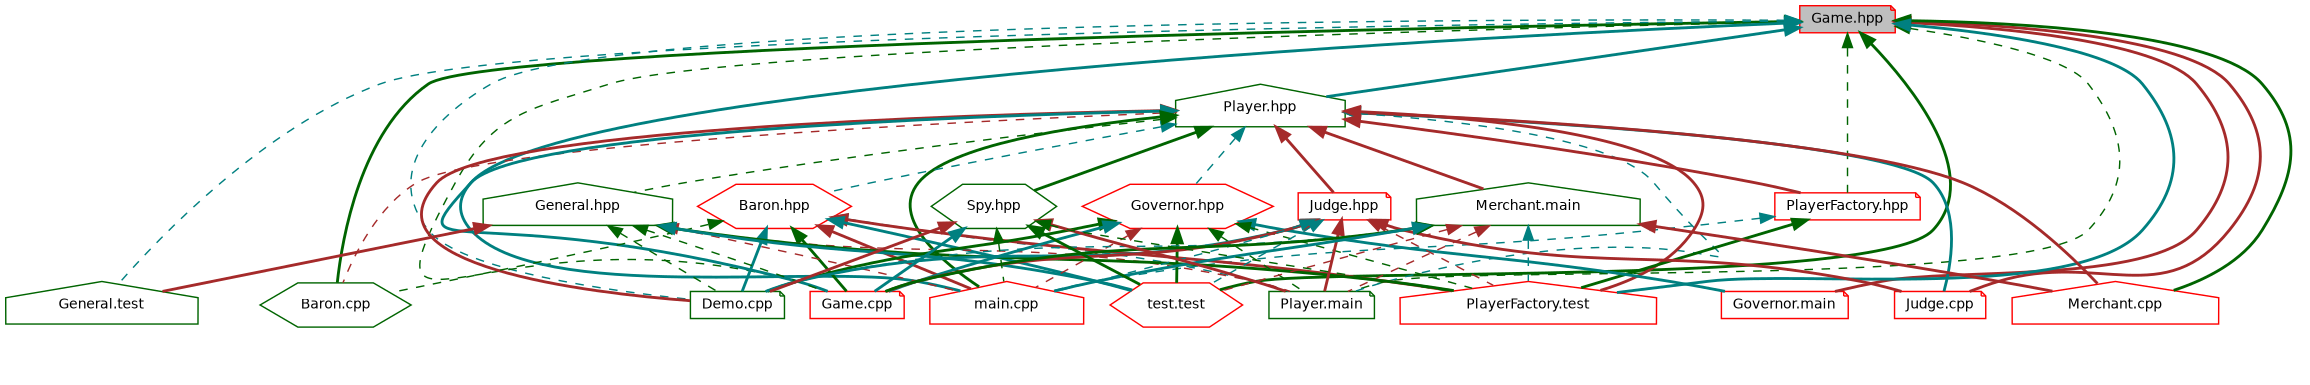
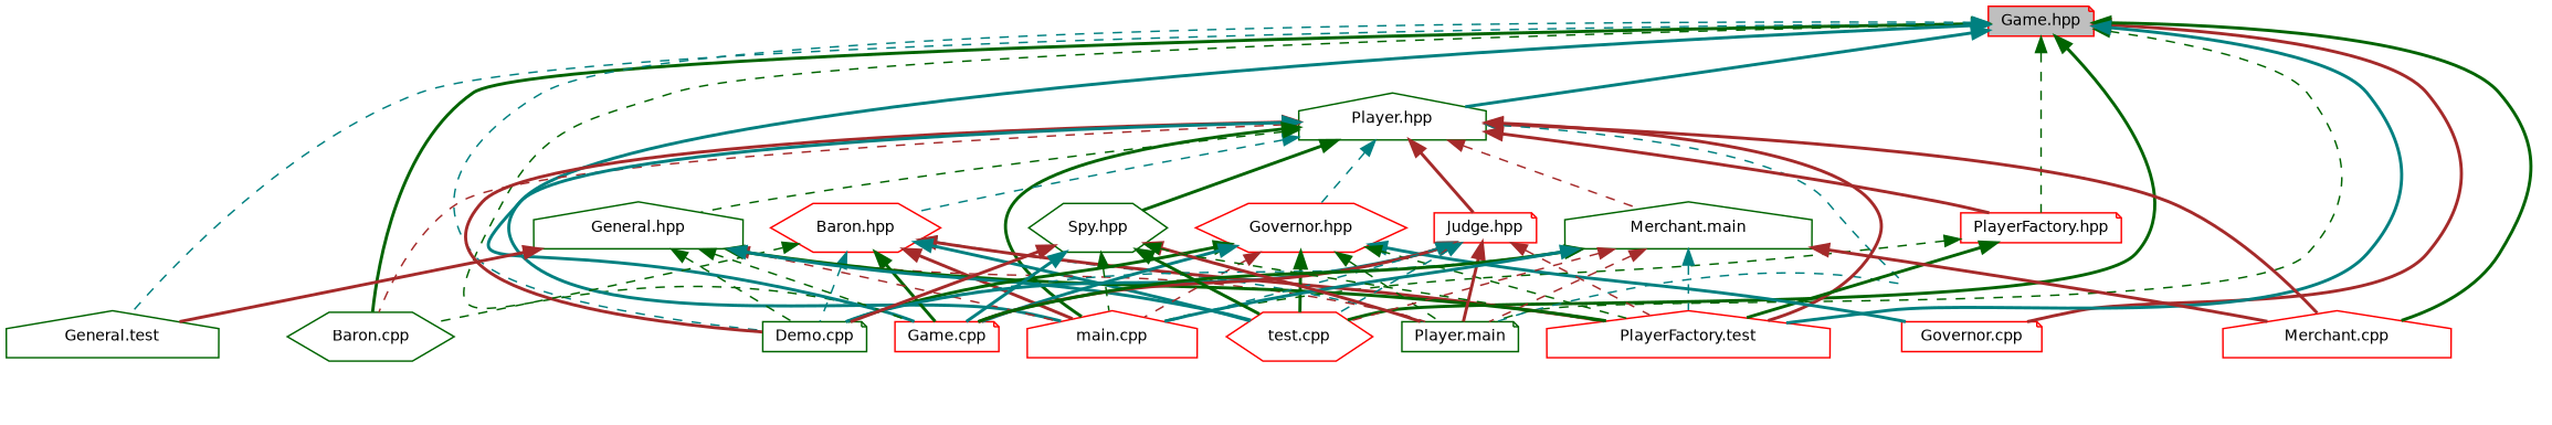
  digraph {
    node [color=red fillcolor=white fontname=Helvetica fontsize=10 shape=note style=filled]
    edge [color=darkgreen dir=back fontname=Helvetica fontsize=10 labelfontname=Helvetica labelfontsize=10 style=bold]
    n1 [fillcolor=grey75 fontcolor=black height=0.2 label="Game.hpp" width=0.4]
    n2 [color=darkgreen height=0.2 label="Baron.cpp" shape=hexagon width=0.4]
    n3 [color=darkgreen height=0.2 label="Demo.cpp" width=0.4]
    n4 [height=0.2 label="Game.cpp" width=0.4]
    n5 [color=darkgreen height=0.2 label="General.test" shape=house width=0.4]
-   n6 [height=0.2 label="Governor.main" width=0.4]
-   n7 [height=0.2 label="Judge.cpp" width=0.4]
+   n6 [height=0.2 label="Governor.cpp" width=0.4]
    n8 [height=0.2 label="main.cpp" shape=house width=0.4]
    n9 [height=0.2 label="Merchant.cpp" shape=house width=0.4]
    n10 [color=darkgreen height=0.2 label="Player.main" width=0.4]
    n11 [color=darkgreen height=0.2 label="Player.hpp" shape=house width=0.4]
    n12 [height=0.2 label="PlayerFactory.test" shape=house width=0.4]
-   n13 [height=0.2 label="test.test" shape=hexagon width=0.4]
+   n13 [height=0.2 label="test.cpp" shape=hexagon width=0.4]
    n14 [height=0.2 label="PlayerFactory.hpp" width=0.4]
    n15 [height=0.2 label="Baron.hpp" shape=hexagon width=0.4]
    n16 [color=darkgreen height=0.2 label="General.hpp" shape=house width=0.4]
    n17 [height=0.2 label="Governor.hpp" shape=hexagon width=0.4]
    n18 [height=0.2 label="Judge.hpp" width=0.4]
    n19 [color=darkgreen height=0.2 label="Merchant.main" shape=house width=0.4]
    n20 [color=darkgreen height=0.2 label="Spy.hpp" shape=hexagon width=0.4]
    n1 -> n2
    n1 -> n3 [color=teal style=dashed]
    n1 -> n4 [style=dashed]
    n1 -> n5 [color=teal style=dashed]
    n1 -> n6 [color=brown]
-   n1 -> n7 [color=brown]
    n1 -> n8 [color=teal]
    n1 -> n9
    n1 -> n10 [style=dashed]
    n1 -> n11 [color=teal]
    n1 -> n12 [color=teal]
    n1 -> n13
    n1 -> n14 [style=dashed]
    n11 -> n2 [color=brown style=dashed]
    n11 -> n3 [color=brown]
    n11 -> n4 [color=teal]
-   n11 -> n7 [color=teal]
    n11 -> n8
    n11 -> n9 [color=brown]
    n11 -> n10 [color=teal style=dashed]
    n11 -> n12 [color=brown]
    n11 -> n14 [color=brown]
    n11 -> n15 [color=teal style=dashed]
    n11 -> n16 [style=dashed]
    n11 -> n17 [color=teal style=dashed]
    n11 -> n18 [color=brown]
-   n11 -> n19 [color=brown]
+   n11 -> n19 [color=brown style=dashed]
    n11 -> n20
-   n14 -> n8 [color=teal style=dashed]
+   n14 -> n8 [style=dashed]
    n14 -> n12
    n15 -> n2 [style=dashed]
-   n15 -> n3 [color=teal]
+   n15 -> n3 [color=teal style=dashed]
    n15 -> n4
    n15 -> n8 [color=brown]
    n15 -> n10 [color=teal style=dashed]
    n15 -> n12 [color=brown]
    n15 -> n13 [color=teal]
    n16 -> n3 [style=dashed]
    n16 -> n4 [style=dashed]
    n16 -> n5 [color=brown]
    n16 -> n8 [color=brown style=dashed]
    n16 -> n10 [color=brown style=dashed]
    n16 -> n12
    n16 -> n13 [color=teal]
    n17 -> n3
    n17 -> n4 [color=teal]
    n17 -> n6 [color=teal]
    n17 -> n8 [color=brown style=dashed]
    n17 -> n10 [style=dashed]
    n17 -> n12 [style=dashed]
    n17 -> n13
    n18 -> n3 [color=teal]
    n18 -> n4 [color=brown]
-   n18 -> n7 [color=brown]
    n18 -> n8 [color=teal style=dashed]
    n18 -> n10 [color=brown]
    n18 -> n12 [color=brown style=dashed]
    n18 -> n13 [color=teal style=dashed]
    n19 -> n3 [color=teal style=dashed]
    n19 -> n4
    n19 -> n8 [color=teal]
    n19 -> n9 [color=brown]
    n19 -> n10 [color=brown style=dashed]
    n19 -> n12 [color=teal style=dashed]
    n19 -> n13 [color=brown style=dashed]
    n20 -> n3 [color=brown]
    n20 -> n4 [color=teal]
    n20 -> n8 [style=dashed]
    n20 -> n10 [color=brown]
    n20 -> n12 [style=dashed]
    n20 -> n13
  }
